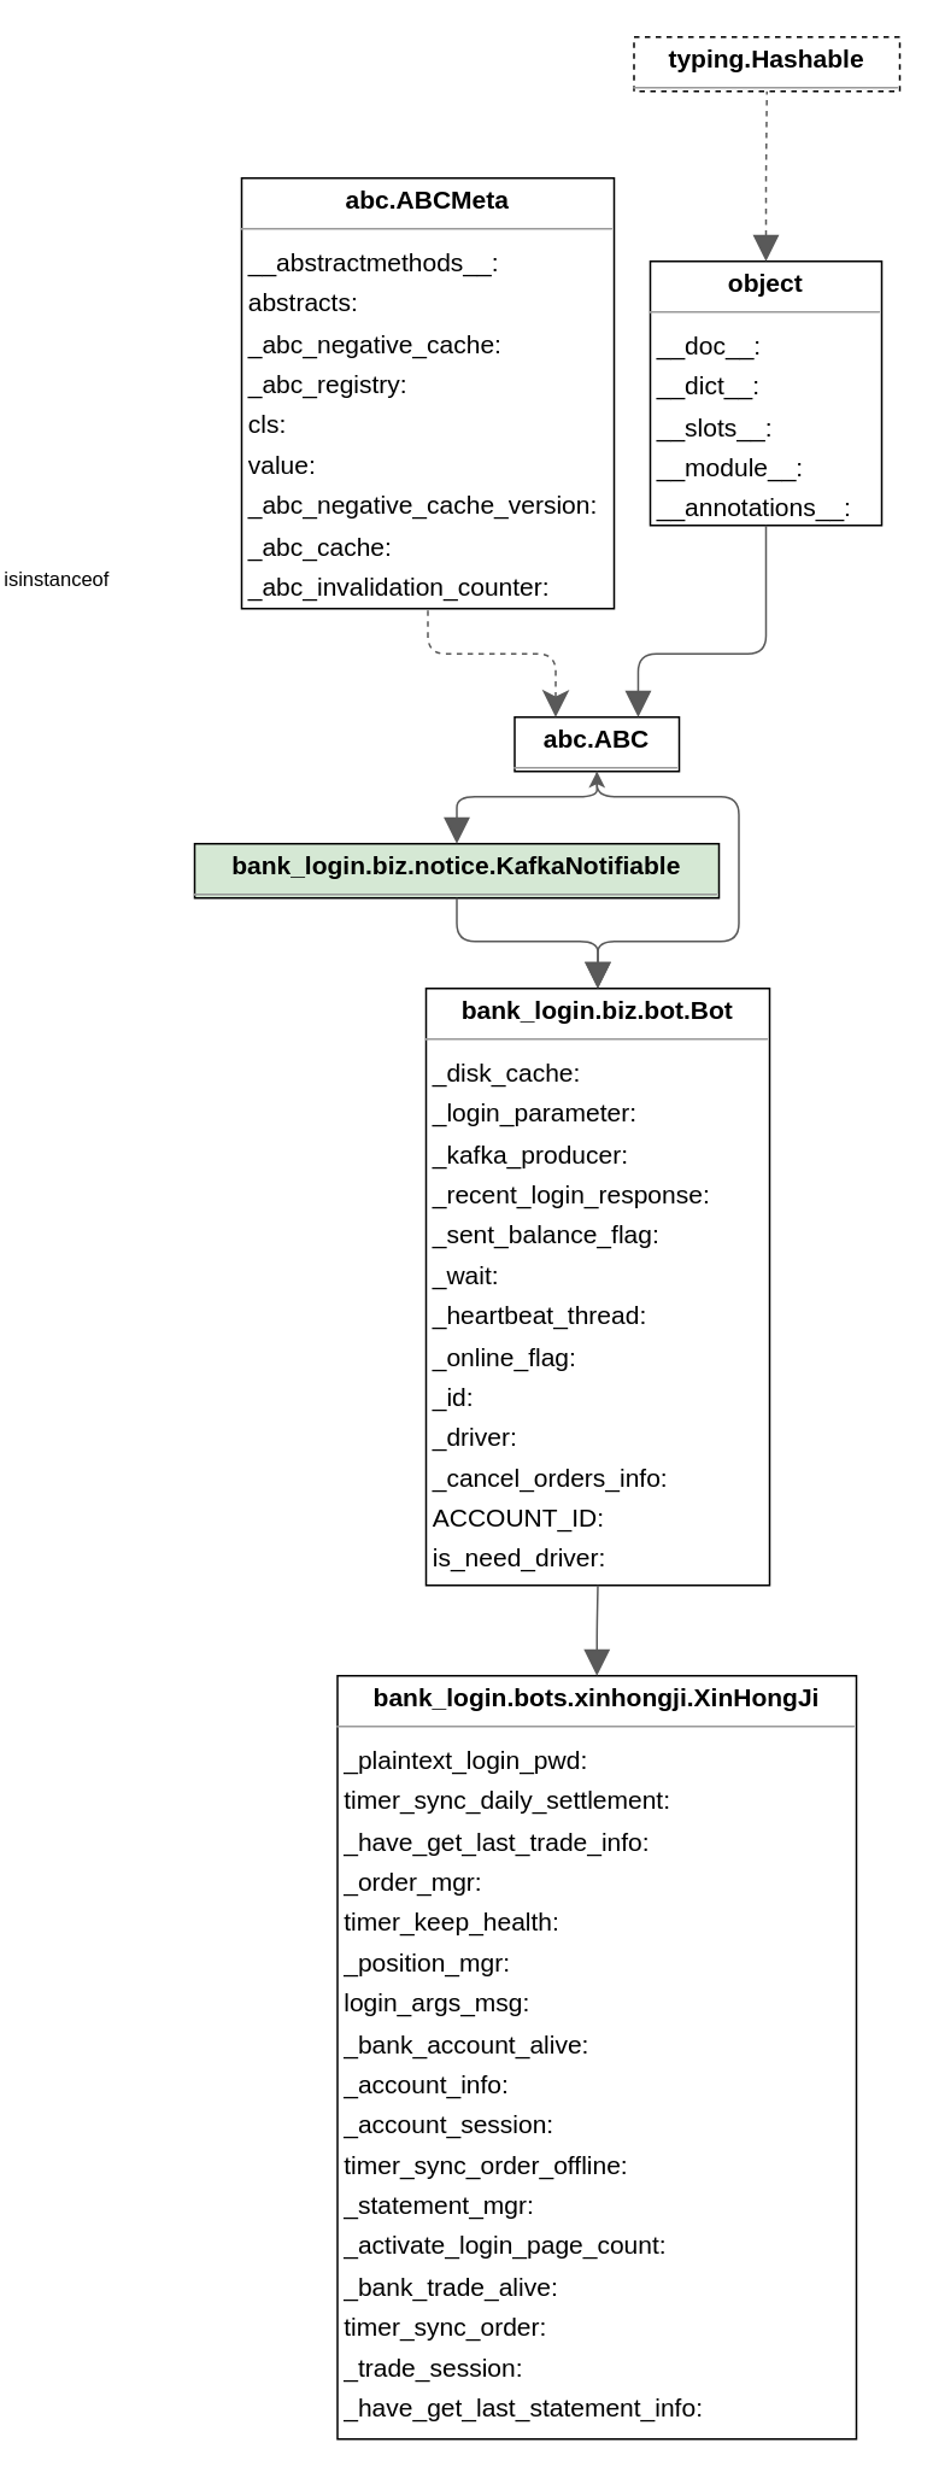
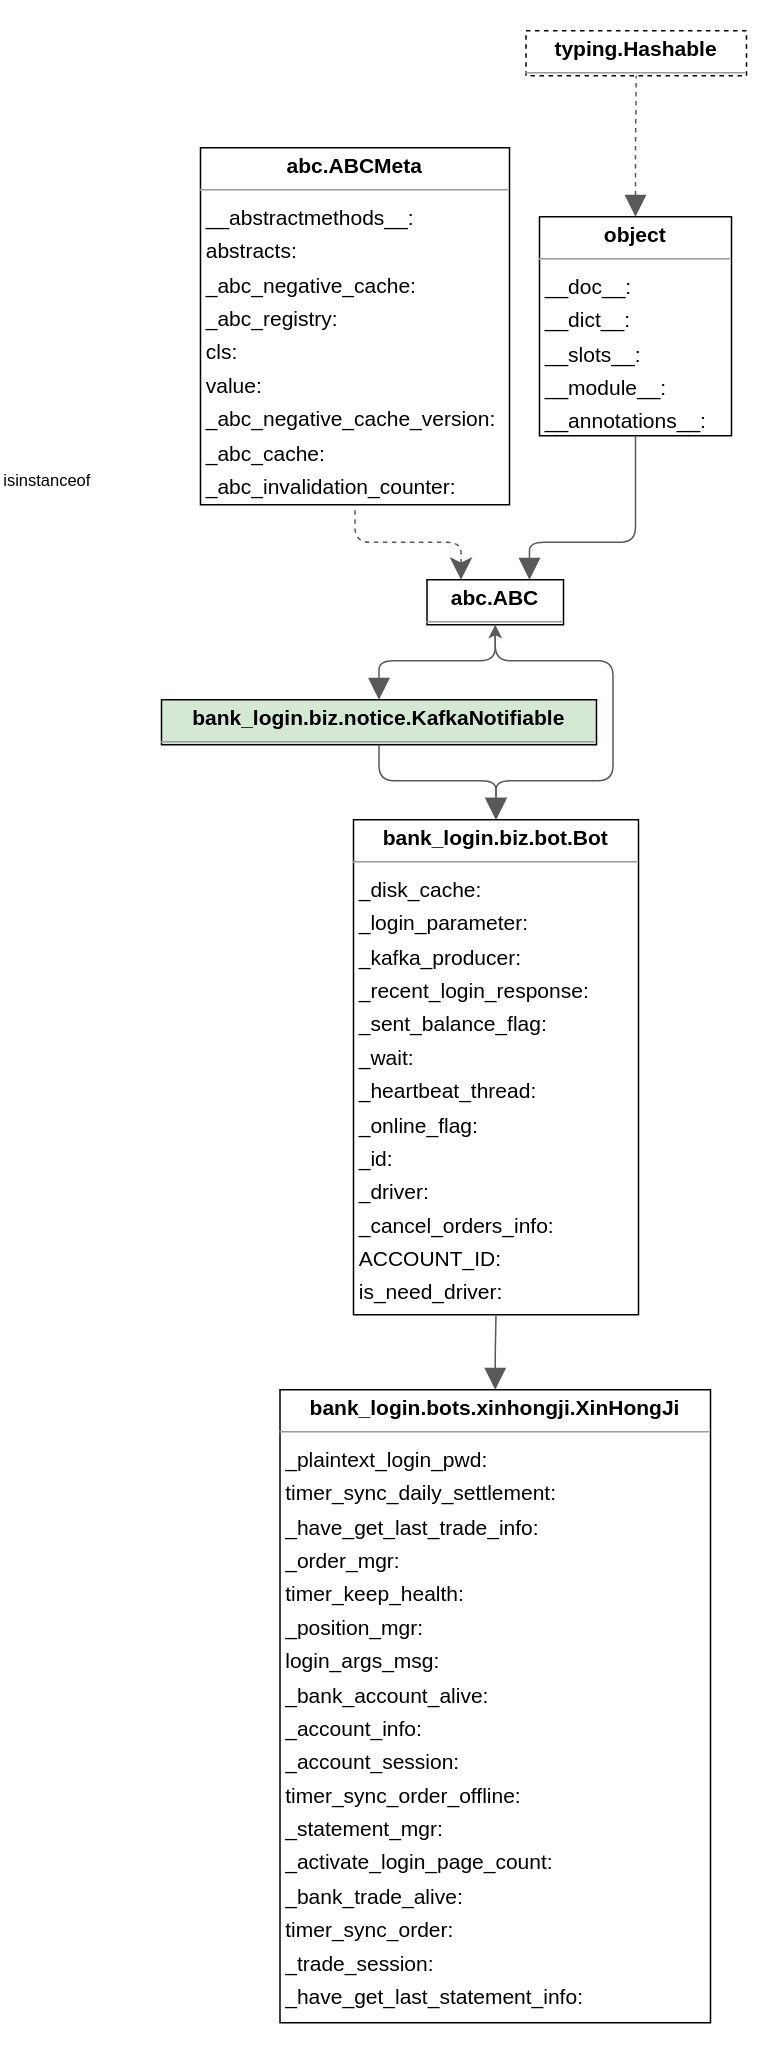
  <mxCell id="0" />
  <mxCell id="1" parent="0" />
- <mxCell id="2" value="&lt;p style=&quot;margin:0px;margin-top:4px;text-align:center;&quot;&gt;&lt;b&gt;abc.ABC&lt;/b&gt;&lt;/p&gt;&lt;hr size=&quot;1&quot;/&gt;" style="verticalAlign=top;align=left;overflow=fill;fontSize=14;fontFamily=Helvetica;html=1;rounded=0;shadow=0;comic=0;labelBackgroundColor=none;strokeWidth=1;" parent="1" vertex="1"><mxGeometry x="197" y="396" width="91" height="30" as="geometry" /></mxCell>
+ <mxCell id="2" value="&lt;p style=&quot;margin:0px;margin-top:4px;text-align:center;&quot;&gt;&lt;b&gt;abc.ABC&lt;/b&gt;&lt;/p&gt;&lt;hr size=&quot;1&quot;/&gt;" style="verticalAlign=top;align=left;overflow=fill;fontSize=14;fontFamily=Helvetica;html=1;rounded=0;shadow=0;comic=0;labelBackgroundColor=none;strokeWidth=1;" parent="1" vertex="1"><mxGeometry x="197" y="386" width="91" height="30" as="geometry" /></mxCell>
  <mxCell id="3" value="&lt;p style=&quot;margin:0px;margin-top:4px;text-align:center;&quot;&gt;&lt;b&gt;abc.ABCMeta&lt;/b&gt;&lt;/p&gt;&lt;hr size=&quot;1&quot;/&gt;&lt;p style=&quot;margin:0 0 0 4px;line-height:1.6;&quot;&gt; __abstractmethods__: &lt;br/&gt; abstracts: &lt;br/&gt; _abc_negative_cache: &lt;br/&gt; _abc_registry: &lt;br/&gt; cls: &lt;br/&gt; value: &lt;br/&gt; _abc_negative_cache_version: &lt;br/&gt; _abc_cache: &lt;br/&gt; _abc_invalidation_counter: &lt;/p&gt;" style="verticalAlign=top;align=left;overflow=fill;fontSize=14;fontFamily=Helvetica;html=1;rounded=0;shadow=0;comic=0;labelBackgroundColor=none;strokeWidth=1;" parent="1" vertex="1"><mxGeometry x="46" y="98" width="206" height="238" as="geometry" /></mxCell>
  <mxCell id="4" value="&lt;p style=&quot;margin:0px;margin-top:4px;text-align:center;&quot;&gt;&lt;b&gt;bank_login.biz.bot.Bot&lt;/b&gt;&lt;/p&gt;&lt;hr size=&quot;1&quot;/&gt;&lt;p style=&quot;margin:0 0 0 4px;line-height:1.6;&quot;&gt; _disk_cache: &lt;br/&gt; _login_parameter: &lt;br/&gt; _kafka_producer: &lt;br/&gt; _recent_login_response: &lt;br/&gt; _sent_balance_flag: &lt;br/&gt; _wait: &lt;br/&gt; _heartbeat_thread: &lt;br/&gt; _online_flag: &lt;br/&gt; _id: &lt;br/&gt; _driver: &lt;br/&gt; _cancel_orders_info: &lt;br/&gt; ACCOUNT_ID: &lt;br/&gt; is_need_driver: &lt;/p&gt;" style="verticalAlign=top;align=left;overflow=fill;fontSize=14;fontFamily=Helvetica;html=1;rounded=0;shadow=0;comic=0;labelBackgroundColor=none;strokeWidth=1;" parent="1" vertex="1"><mxGeometry x="148" y="546" width="190" height="330" as="geometry" /></mxCell>
  <mxCell id="5" value="&lt;p style=&quot;margin:0px;margin-top:4px;text-align:center;&quot;&gt;&lt;b&gt;bank_login.biz.notice.KafkaNotifiable&lt;/b&gt;&lt;/p&gt;&lt;hr size=&quot;1&quot;/&gt;" style="verticalAlign=top;align=left;overflow=fill;fontSize=14;fontFamily=Helvetica;html=1;rounded=0;shadow=0;comic=0;labelBackgroundColor=none;strokeWidth=1;fillColor=#d5e8d4;" parent="1" vertex="1"><mxGeometry x="20" y="466" width="290" height="30" as="geometry" /></mxCell>
  <mxCell id="6" value="&lt;p style=&quot;margin:0px;margin-top:4px;text-align:center;&quot;&gt;&lt;b&gt;bank_login.bots.xinhongji.XinHongJi&lt;/b&gt;&lt;/p&gt;&lt;hr size=&quot;1&quot;/&gt;&lt;p style=&quot;margin:0 0 0 4px;line-height:1.6;&quot;&gt; _plaintext_login_pwd: &lt;br/&gt; timer_sync_daily_settlement: &lt;br/&gt; _have_get_last_trade_info: &lt;br/&gt; _order_mgr: &lt;br/&gt; timer_keep_health: &lt;br/&gt; _position_mgr: &lt;br/&gt; login_args_msg: &lt;br/&gt; _bank_account_alive: &lt;br/&gt; _account_info: &lt;br/&gt; _account_session: &lt;br/&gt; timer_sync_order_offline: &lt;br/&gt; _statement_mgr: &lt;br/&gt; _activate_login_page_count: &lt;br/&gt; _bank_trade_alive: &lt;br/&gt; timer_sync_order: &lt;br/&gt; _trade_session: &lt;br/&gt; _have_get_last_statement_info: &lt;/p&gt;" style="verticalAlign=top;align=left;overflow=fill;fontSize=14;fontFamily=Helvetica;html=1;rounded=0;shadow=0;comic=0;labelBackgroundColor=none;strokeWidth=1;" parent="1" vertex="1"><mxGeometry x="99" y="926" width="287" height="422" as="geometry" /></mxCell>
  <mxCell id="7" value="&lt;p style=&quot;margin:0px;margin-top:4px;text-align:center;&quot;&gt;&lt;b&gt;object&lt;/b&gt;&lt;/p&gt;&lt;hr size=&quot;1&quot;/&gt;&lt;p style=&quot;margin:0 0 0 4px;line-height:1.6;&quot;&gt; __doc__: &lt;br/&gt; __dict__: &lt;br/&gt; __slots__: &lt;br/&gt; __module__: &lt;br/&gt; __annotations__: &lt;/p&gt;" style="verticalAlign=top;align=left;overflow=fill;fontSize=14;fontFamily=Helvetica;html=1;rounded=0;shadow=0;comic=0;labelBackgroundColor=none;strokeWidth=1;" parent="1" vertex="1"><mxGeometry x="272" y="144" width="128" height="146" as="geometry" /></mxCell>
  <mxCell id="8" value="&lt;p style=&quot;margin:0px;margin-top:4px;text-align:center;&quot;&gt;&lt;b&gt;typing.Hashable&lt;/b&gt;&lt;/p&gt;&lt;hr size=&quot;1&quot;/&gt;" style="verticalAlign=top;align=left;overflow=fill;fontSize=14;fontFamily=Helvetica;html=1;rounded=0;shadow=0;comic=0;labelBackgroundColor=none;strokeWidth=1;dashed=1;" parent="1" vertex="1"><mxGeometry x="263" y="20" width="147" height="30" as="geometry" /></mxCell>
  <mxCell id="9" value="" style="html=1;rounded=1;edgeStyle=orthogonalEdgeStyle;dashed=1;startArrow=classic;startSize=12;endArrow=none;strokeColor=#595959;exitX=0.250;exitY=0.002;exitDx=0;exitDy=0;entryX=0.500;entryY=1.000;entryDx=0;entryDy=0;" parent="1" source="2" target="3" edge="1"><mxGeometry width="50" height="50" relative="1" as="geometry"><Array as="points"><mxPoint x="220" y="361" /><mxPoint x="149" y="361" /></Array></mxGeometry></mxCell>
  <mxCell id="10" value="isinstanceof" style="edgeLabel;resizable=0;html=1;align=left;verticalAlign=top;strokeColor=default;" parent="9" vertex="1" connectable="0"><mxGeometry x="-87" y="307" as="geometry" /></mxCell>
  <mxCell id="11" value="" style="html=1;rounded=1;edgeStyle=orthogonalEdgeStyle;dashed=0;startArrow=block;startSize=12;endArrow=none;strokeColor=#595959;exitX=0.750;exitY=0.002;exitDx=0;exitDy=0;entryX=0.500;entryY=1.000;entryDx=0;entryDy=0;" parent="1" source="2" target="7" edge="1"><mxGeometry width="50" height="50" relative="1" as="geometry"><Array as="points"><mxPoint x="266" y="361" /><mxPoint x="336" y="361" /></Array></mxGeometry></mxCell>
  <mxCell id="12" value="" style="html=1;rounded=1;edgeStyle=orthogonalEdgeStyle;dashed=0;startArrow=block;startSize=12;endArrow=none;strokeColor=#595959;exitX=0.500;exitY=0.000;exitDx=0;exitDy=0;entryX=0.500;entryY=1.001;entryDx=0;entryDy=0;" parent="1" source="4" target="2" edge="1"><mxGeometry width="50" height="50" relative="1" as="geometry"><Array as="points"><mxPoint x="243" y="520" /><mxPoint x="321" y="520" /><mxPoint x="321" y="440" /><mxPoint x="243" y="440" /></Array></mxGeometry></mxCell>
  <mxCell id="13" value="" style="html=1;rounded=1;edgeStyle=orthogonalEdgeStyle;dashed=0;startArrow=block;startSize=12;endArrow=none;strokeColor=#595959;exitX=0.500;exitY=0.000;exitDx=0;exitDy=0;entryX=0.500;entryY=1.001;entryDx=0;entryDy=0;" parent="1" source="4" target="5" edge="1"><mxGeometry width="50" height="50" relative="1" as="geometry"><Array as="points"><mxPoint x="243" y="520" /><mxPoint y="520" x="165" /></Array></mxGeometry></mxCell>
  <mxCell id="14" value="" style="html=1;rounded=1;edgeStyle=orthogonalEdgeStyle;dashed=0;startArrow=block;startSize=12;endArrow=classic;strokeColor=#595959;exitX=0.500;exitY=0.001;exitDx=0;exitDy=0;entryX=0.500;entryY=1.001;entryDx=0;entryDy=0;" parent="1" source="5" target="2" edge="1"><mxGeometry width="50" height="50" relative="1" as="geometry"><Array as="points"><mxPoint y="440" x="165" /><mxPoint x="243" y="440" /></Array></mxGeometry></mxCell>
  <mxCell id="15" value="" style="html=1;rounded=1;edgeStyle=orthogonalEdgeStyle;dashed=0;startArrow=block;startSize=12;endArrow=none;strokeColor=#595959;exitX=0.500;exitY=0.000;exitDx=0;exitDy=0;entryX=0.500;entryY=1.000;entryDx=0;entryDy=0;" parent="1" source="6" target="4" edge="1"><mxGeometry width="50" height="50" relative="1" as="geometry"><Array as="points" /></mxGeometry></mxCell>
  <mxCell id="16" value="" style="html=1;rounded=1;edgeStyle=orthogonalEdgeStyle;dashed=1;startArrow=block;startSize=12;endArrow=none;strokeColor=#595959;exitX=0.500;exitY=0.000;exitDx=0;exitDy=0;entryX=0.500;entryY=1.002;entryDx=0;entryDy=0;" parent="1" source="7" target="8" edge="1"><mxGeometry width="50" height="50" relative="1" as="geometry"><Array as="points" /></mxGeometry></mxCell>
